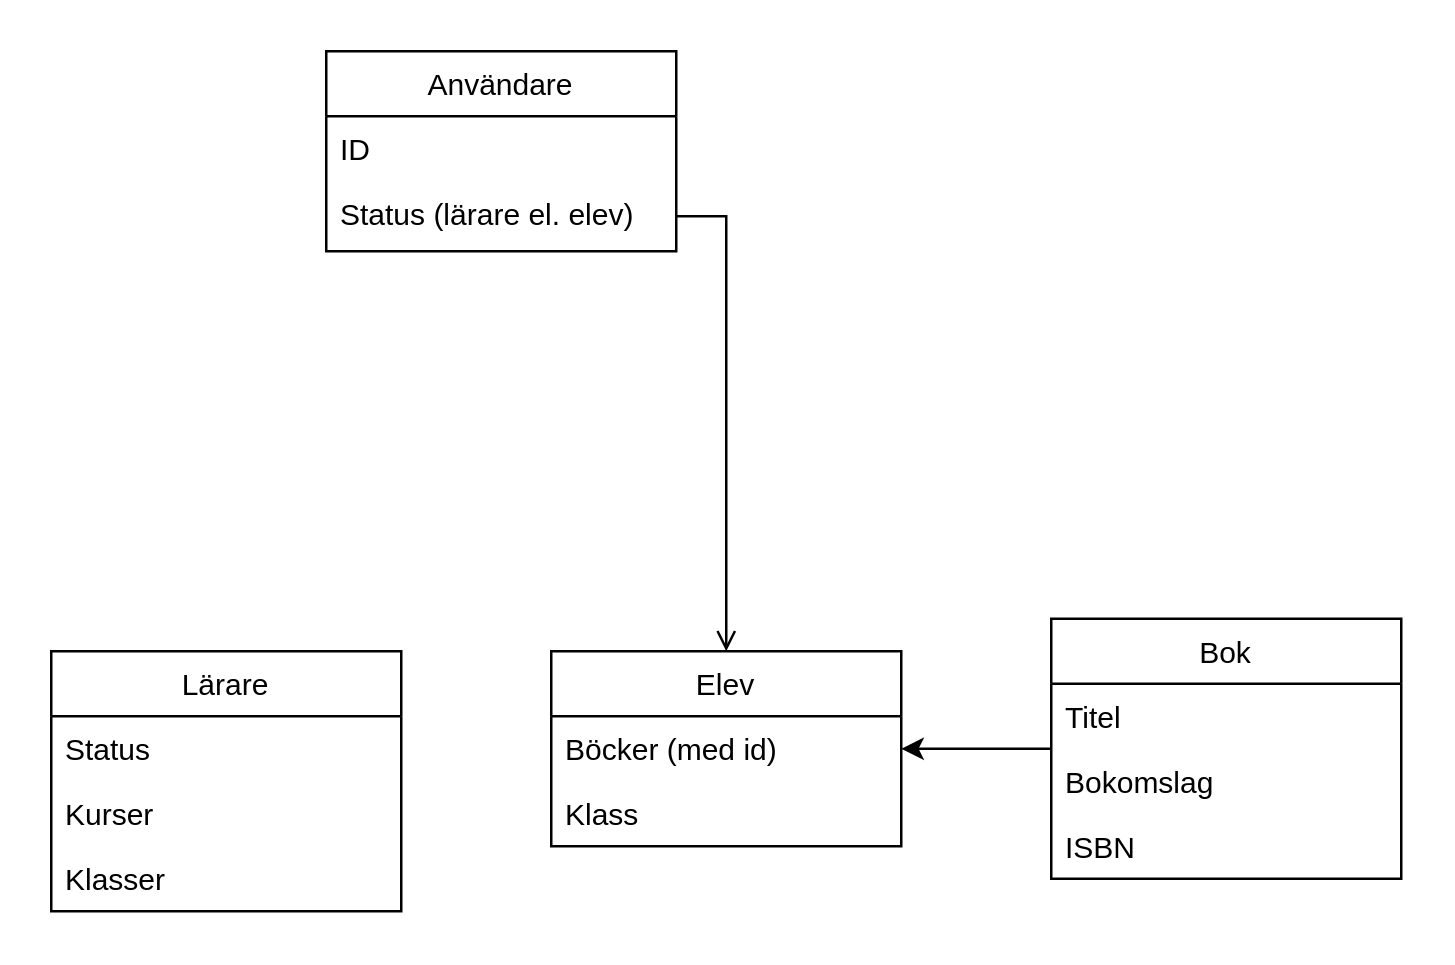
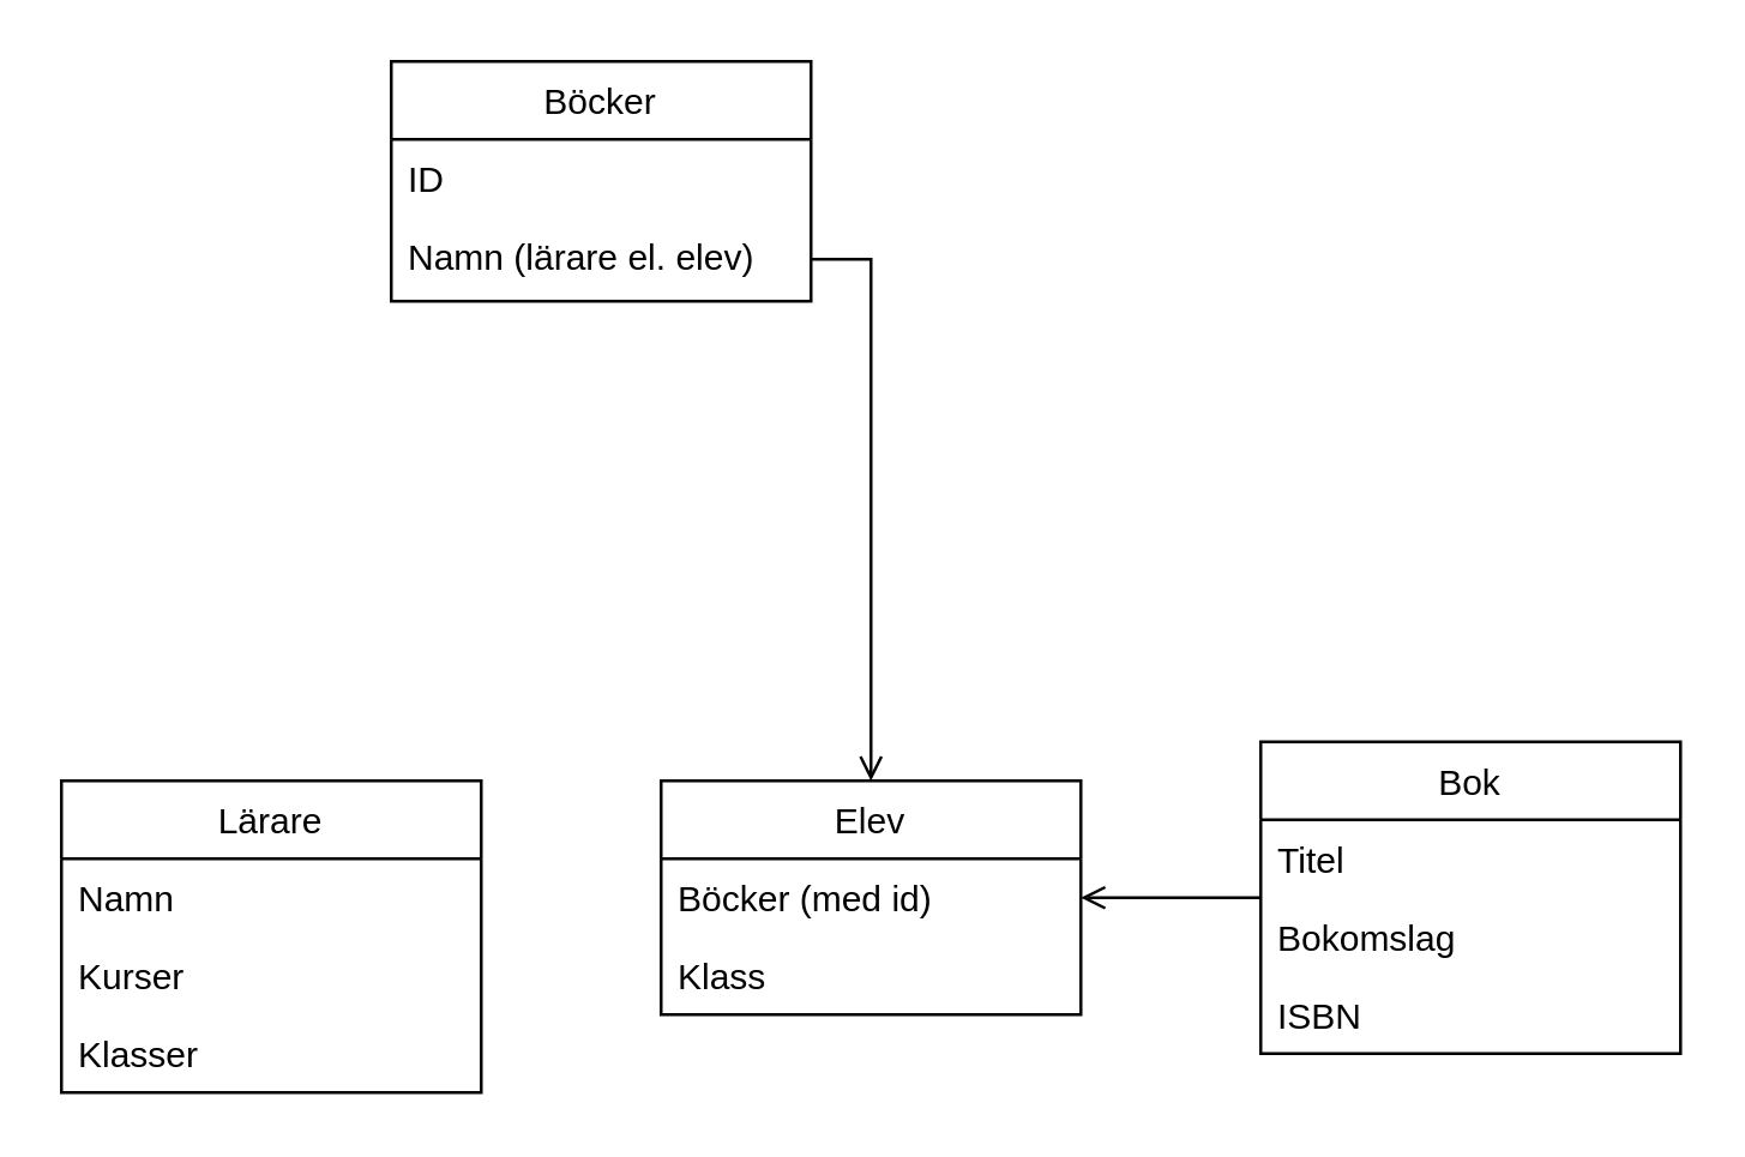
  <mxCell id="0" />
  <mxCell id="1" parent="0" />
  <mxCell id="2" value="Lärare" style="swimlane;fontStyle=0;childLayout=stackLayout;horizontal=1;startSize=26;horizontalStack=0;resizeParent=1;resizeParentMax=0;resizeLast=0;collapsible=1;marginBottom=0;" vertex="1" parent="1"><mxGeometry x="20" y="260" width="140" height="104" as="geometry" /></mxCell>
- <mxCell id="3" value="Status" style="text;strokeColor=none;fillColor=none;align=left;verticalAlign=top;spacingLeft=4;spacingRight=4;overflow=hidden;rotatable=0;points=[[0,0.5],[1,0.5]];portConstraint=eastwest;" vertex="1" parent="2"><mxGeometry y="26" width="140" height="26" as="geometry" /></mxCell>
+ <mxCell id="3" value="Namn" style="text;strokeColor=none;fillColor=none;align=left;verticalAlign=top;spacingLeft=4;spacingRight=4;overflow=hidden;rotatable=0;points=[[0,0.5],[1,0.5]];portConstraint=eastwest;" vertex="1" parent="2"><mxGeometry y="26" width="140" height="26" as="geometry" /></mxCell>
  <mxCell id="4" value="Kurser" style="text;strokeColor=none;fillColor=none;align=left;verticalAlign=top;spacingLeft=4;spacingRight=4;overflow=hidden;rotatable=0;points=[[0,0.5],[1,0.5]];portConstraint=eastwest;" vertex="1" parent="2"><mxGeometry y="52" width="140" height="26" as="geometry" /></mxCell>
  <mxCell id="5" value="Klasser" style="text;strokeColor=none;fillColor=none;align=left;verticalAlign=top;spacingLeft=4;spacingRight=4;overflow=hidden;rotatable=0;points=[[0,0.5],[1,0.5]];portConstraint=eastwest;" vertex="1" parent="2"><mxGeometry y="78" width="140" height="26" as="geometry" /></mxCell>
- <mxCell id="6" style="edgeStyle=orthogonalEdgeStyle;rounded=0;orthogonalLoop=1;jettySize=auto;html=1;entryX=1;entryY=0.5;entryDx=0;entryDy=0;" edge="1" parent="1" source="7" target="12"><mxGeometry relative="1" as="geometry" /></mxCell>
+ <mxCell id="6" style="edgeStyle=orthogonalEdgeStyle;rounded=0;orthogonalLoop=1;jettySize=auto;html=1;entryX=1;entryY=0.5;entryDx=0;entryDy=0;endArrow=open;" edge="1" parent="1" source="7" target="12"><mxGeometry relative="1" as="geometry" /></mxCell>
  <mxCell id="7" value="Bok" style="swimlane;fontStyle=0;childLayout=stackLayout;horizontal=1;startSize=26;horizontalStack=0;resizeParent=1;resizeParentMax=0;resizeLast=0;collapsible=1;marginBottom=0;" vertex="1" parent="1"><mxGeometry x="420" y="247" width="140" height="104" as="geometry" /></mxCell>
  <mxCell id="8" value="Titel" style="text;strokeColor=none;fillColor=none;align=left;verticalAlign=top;spacingLeft=4;spacingRight=4;overflow=hidden;rotatable=0;points=[[0,0.5],[1,0.5]];portConstraint=eastwest;" vertex="1" parent="7"><mxGeometry y="26" width="140" height="26" as="geometry" /></mxCell>
  <mxCell id="9" value="Bokomslag" style="text;strokeColor=none;fillColor=none;align=left;verticalAlign=top;spacingLeft=4;spacingRight=4;overflow=hidden;rotatable=0;points=[[0,0.5],[1,0.5]];portConstraint=eastwest;" vertex="1" parent="7"><mxGeometry y="52" width="140" height="26" as="geometry" /></mxCell>
  <mxCell id="10" value="ISBN" style="text;strokeColor=none;fillColor=none;align=left;verticalAlign=top;spacingLeft=4;spacingRight=4;overflow=hidden;rotatable=0;points=[[0,0.5],[1,0.5]];portConstraint=eastwest;" vertex="1" parent="7"><mxGeometry y="78" width="140" height="26" as="geometry" /></mxCell>
  <mxCell id="11" value="Elev" style="swimlane;fontStyle=0;childLayout=stackLayout;horizontal=1;startSize=26;horizontalStack=0;resizeParent=1;resizeParentMax=0;resizeLast=0;collapsible=1;marginBottom=0;" vertex="1" parent="1"><mxGeometry x="220" y="260" width="140" height="78" as="geometry" /></mxCell>
  <mxCell id="12" value="Böcker (med id)" style="text;strokeColor=none;fillColor=none;align=left;verticalAlign=top;spacingLeft=4;spacingRight=4;overflow=hidden;rotatable=0;points=[[0,0.5],[1,0.5]];portConstraint=eastwest;" vertex="1" parent="11"><mxGeometry y="26" width="140" height="26" as="geometry" /></mxCell>
  <mxCell id="13" value="Klass" style="text;strokeColor=none;fillColor=none;align=left;verticalAlign=top;spacingLeft=4;spacingRight=4;overflow=hidden;rotatable=0;points=[[0,0.5],[1,0.5]];portConstraint=eastwest;" vertex="1" parent="11"><mxGeometry y="52" width="140" height="26" as="geometry" /></mxCell>
- <mxCell id="14" value="Användare" style="swimlane;fontStyle=0;childLayout=stackLayout;horizontal=1;startSize=26;horizontalStack=0;resizeParent=1;resizeParentMax=0;resizeLast=0;collapsible=1;marginBottom=0;" vertex="1" parent="1"><mxGeometry x="130" y="20" width="140" height="80" as="geometry" /></mxCell>
+ <mxCell id="14" value="Böcker" style="swimlane;fontStyle=0;childLayout=stackLayout;horizontal=1;startSize=26;horizontalStack=0;resizeParent=1;resizeParentMax=0;resizeLast=0;collapsible=1;marginBottom=0;" vertex="1" parent="1"><mxGeometry x="130" y="20" width="140" height="80" as="geometry" /></mxCell>
  <mxCell id="15" value="ID    " style="text;strokeColor=none;fillColor=none;align=left;verticalAlign=top;spacingLeft=4;spacingRight=4;overflow=hidden;rotatable=0;points=[[0,0.5],[1,0.5]];portConstraint=eastwest;" vertex="1" parent="14"><mxGeometry y="26" width="140" height="26" as="geometry" /></mxCell>
- <mxCell id="16" value="Status (lärare el. elev)" style="text;strokeColor=none;fillColor=none;align=left;verticalAlign=top;spacingLeft=4;spacingRight=4;overflow=hidden;rotatable=0;points=[[0,0.5],[1,0.5]];portConstraint=eastwest;" vertex="1" parent="14"><mxGeometry y="52" width="140" height="28" as="geometry" /></mxCell>
+ <mxCell id="16" value="Namn (lärare el. elev)" style="text;strokeColor=none;fillColor=none;align=left;verticalAlign=top;spacingLeft=4;spacingRight=4;overflow=hidden;rotatable=0;points=[[0,0.5],[1,0.5]];portConstraint=eastwest;" vertex="1" parent="14"><mxGeometry y="52" width="140" height="28" as="geometry" /></mxCell>
  <mxCell id="17" style="edgeStyle=orthogonalEdgeStyle;rounded=0;orthogonalLoop=1;jettySize=auto;html=1;entryX=0.5;entryY=0;entryDx=0;entryDy=0;endArrow=open;" edge="1" parent="1" source="16" target="11"><mxGeometry relative="1" as="geometry" /></mxCell>
